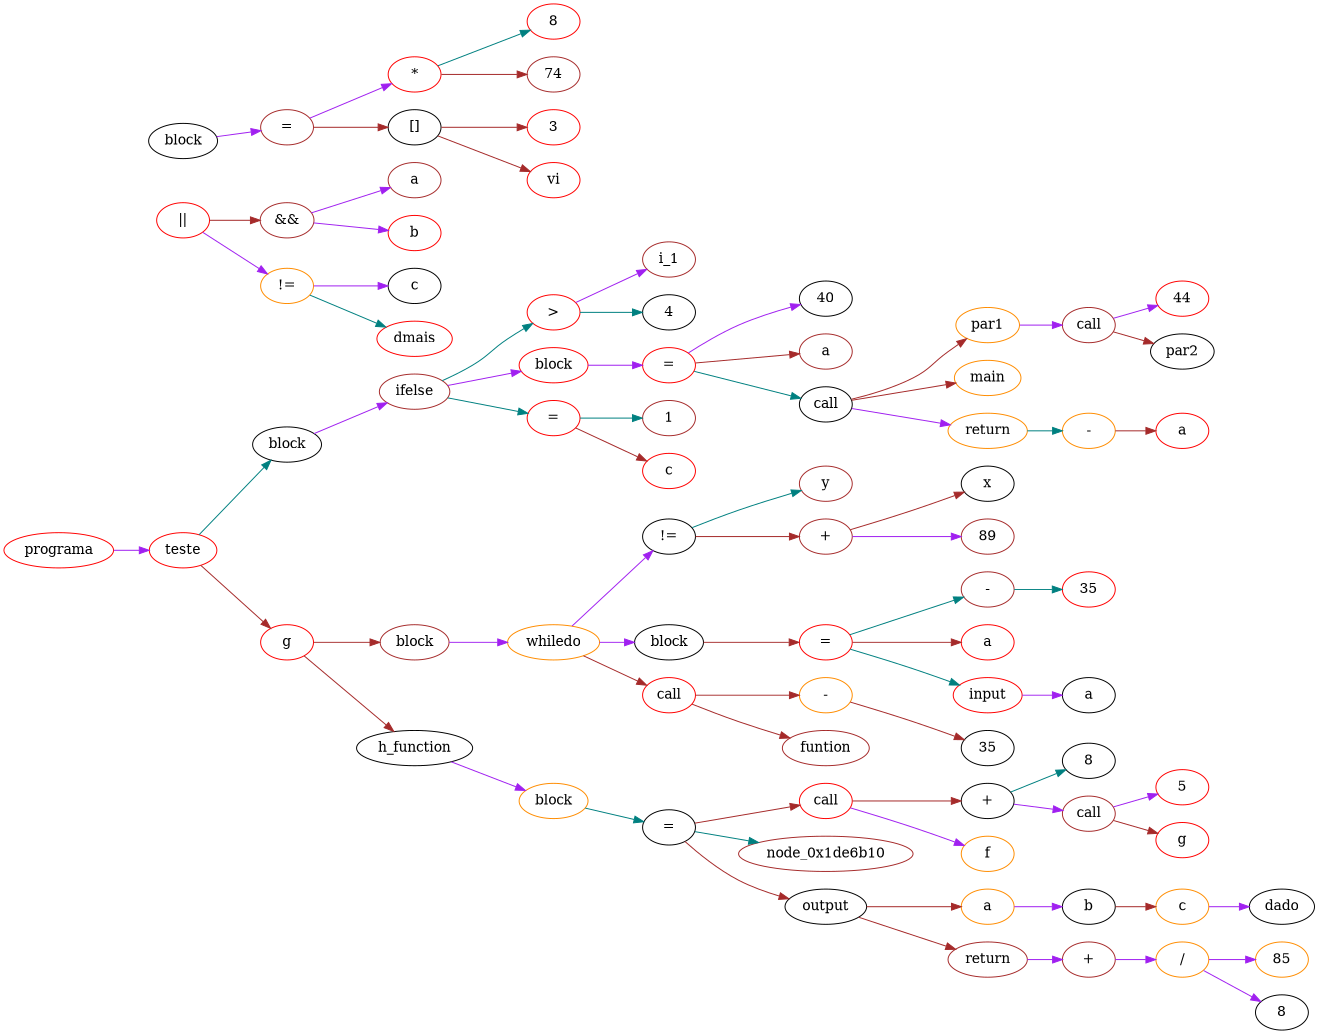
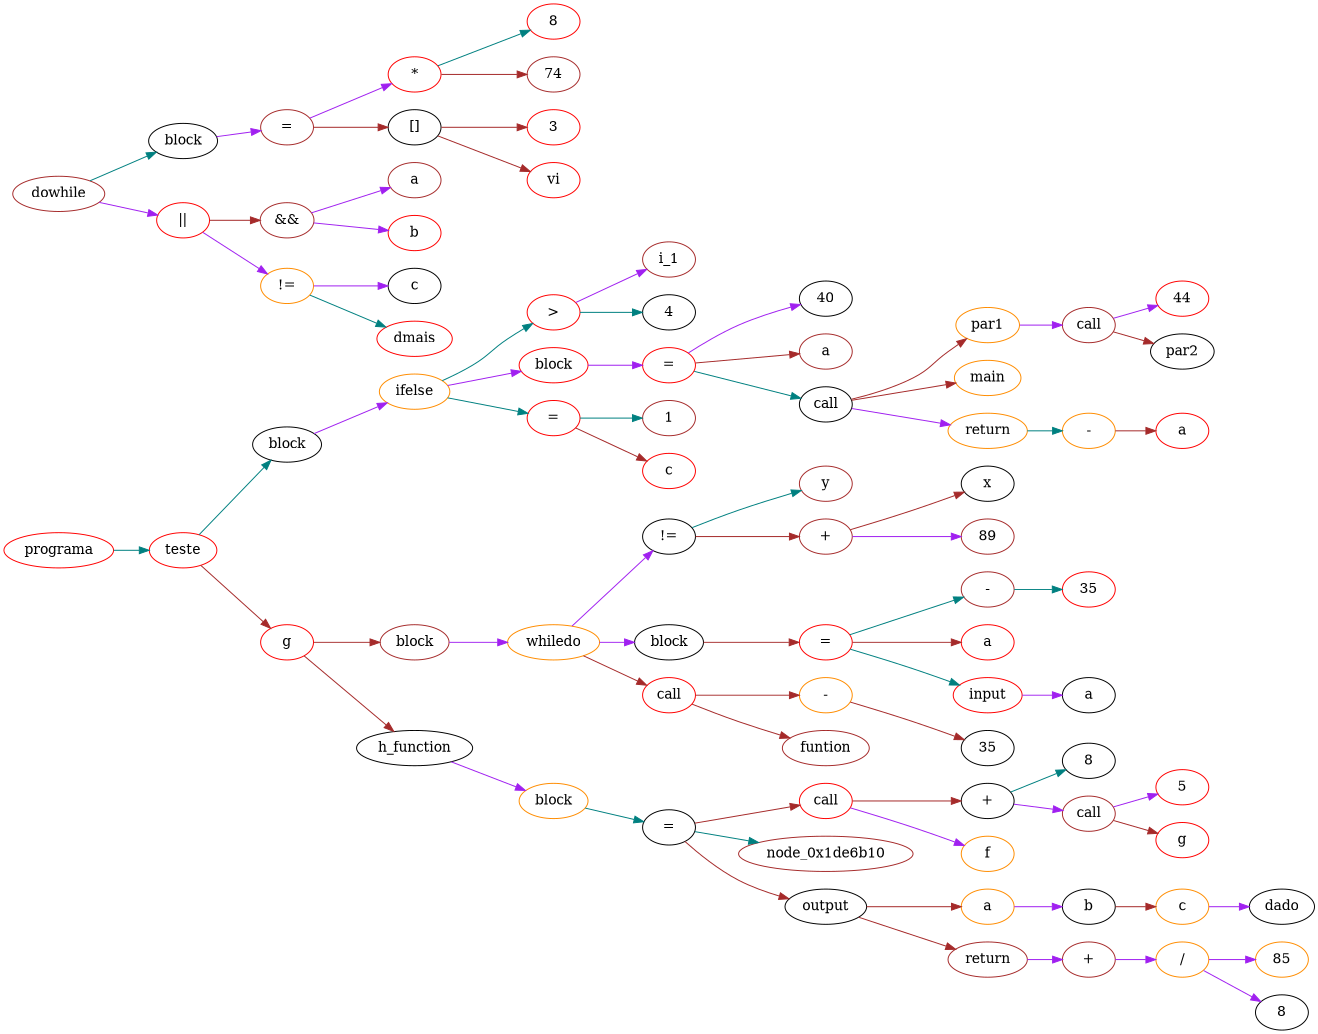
  digraph {
    rankdir=LR
    node [color=red]
    edge [color=purple]
    n1 [color=brown label=i_1]
    n2 [color=black label=4]
    n3 [label=">"]
    n4 [color=black label=40]
    n5 [label="="]
    n6 [color=brown label=a]
    n7 [color=black label=call]
    n8 [color=darkorange label=par1]
    n9 [color=darkorange label=main]
    n10 [color=darkorange label=return]
    n11 [color=brown label=call]
    n12 [label=44]
    n13 [color=black label=par2]
    n14 [color=darkorange label="-"]
    n15 [label=a]
    n16 [label=block]
    n17 [color=brown label=1]
    n18 [label="="]
    n19 [label=c]
-   n20 [color=brown label=ifelse]
+   n20 [color=darkorange label=ifelse]
+   n21 [color=brown label=dowhile]
    n22 [color=black label=block]
    n23 [label="||"]
    n24 [label=3]
    n25 [label=8]
    n26 [color=brown label=74]
    n27 [label="*"]
    n28 [color=brown label="="]
    n29 [color=black label="[]"]
    n30 [label=vi]
    n31 [color=brown label=a]
    n32 [label=b]
    n33 [color=brown label="&&"]
    n34 [color=black label=c]
    n35 [label=dmais]
    n36 [color=darkorange label="!="]
    n37 [color=black label=block]
    n38 [label=teste]
    n39 [label=g]
    n40 [color=brown label=block]
    n41 [color=black label=h_function]
    n42 [color=brown label=y]
    n43 [color=black label=x]
    n44 [color=brown label=89]
    n45 [color=brown label="+"]
    n46 [color=black label="!="]
    n47 [label=35]
    n48 [color=brown label="-"]
    n49 [label="="]
    n50 [label=a]
    n51 [label=input]
    n52 [color=black label=a]
    n53 [color=black label=block]
    n54 [color=darkorange label=whiledo]
    n55 [label=call]
    n56 [color=darkorange label="-"]
    n57 [color=brown label=funtion]
    n58 [color=black label=35]
    n59 [color=darkorange label=block]
    n60 [color=black label=8]
    n61 [label=5]
    n62 [color=brown label=call]
    n63 [label=g]
    n64 [color=black label="+"]
    n65 [label=call]
    n66 [color=darkorange label=f]
    n67 [color=black label="="]
    n68 [color=brown label=node_0x1de6b10]
    n69 [color=black label=output]
    n70 [color=darkorange label=a]
    n71 [color=brown label=return]
    n72 [color=black label=b]
    n73 [color=darkorange label=c]
    n74 [color=black label=dado]
    n75 [color=brown label="+"]
    n76 [color=darkorange label=85]
    n77 [color=black label=8]
    n78 [color=darkorange label="/"]
    n79 [label=programa]
    n3 -> n1
    n3 -> n2 [color=teal]
    n5 -> n4
    n5 -> n6 [color=brown]
    n5 -> n7 [color=teal]
    n7 -> n8 [color=brown]
    n7 -> n9 [color=brown]
    n7 -> n10
    n8 -> n11
    n10 -> n14 [color=teal]
    n11 -> n12
    n11 -> n13 [color=brown]
    n14 -> n15 [color=brown]
    n16 -> n5
    n18 -> n17 [color=teal]
    n18 -> n19 [color=brown]
    n20 -> n3 [color=teal]
    n20 -> n16
    n20 -> n18 [color=teal]
+   n21 -> n22 [color=teal]
+   n21 -> n23
    n22 -> n28
    n23 -> n33 [color=brown]
    n23 -> n36
    n27 -> n25 [color=teal]
    n27 -> n26 [color=brown]
    n28 -> n27
    n28 -> n29 [color=brown]
    n29 -> n24 [color=brown]
    n29 -> n30 [color=brown]
    n33 -> n31
    n33 -> n32
    n36 -> n34
    n36 -> n35 [color=teal]
    n37 -> n20
    n38 -> n37 [color=teal]
    n38 -> n39 [color=brown]
    n39 -> n40 [color=brown]
    n39 -> n41 [color=brown]
    n40 -> n54
    n41 -> n59
    n45 -> n43 [color=brown]
    n45 -> n44
    n46 -> n42 [color=teal]
    n46 -> n45 [color=brown]
    n48 -> n47 [color=teal]
    n49 -> n48 [color=teal]
    n49 -> n50 [color=brown]
    n49 -> n51 [color=teal]
    n51 -> n52
    n53 -> n49 [color=brown]
    n54 -> n46
    n54 -> n53
    n54 -> n55 [color=brown]
    n55 -> n56 [color=brown]
    n55 -> n57 [color=brown]
    n56 -> n58 [color=brown]
    n59 -> n67 [color=teal]
    n62 -> n61
    n62 -> n63 [color=brown]
    n64 -> n60 [color=teal]
    n64 -> n62
    n65 -> n64 [color=brown]
    n65 -> n66
    n67 -> n65 [color=brown]
    n67 -> n68 [color=teal]
    n67 -> n69 [color=brown]
    n69 -> n70 [color=brown]
    n69 -> n71 [color=brown]
    n70 -> n72
    n71 -> n75
    n72 -> n73 [color=brown]
    n73 -> n74
    n75 -> n78
    n78 -> n76
    n78 -> n77
-   n79 -> n38
+   n79 -> n38 [color=teal]
  }
